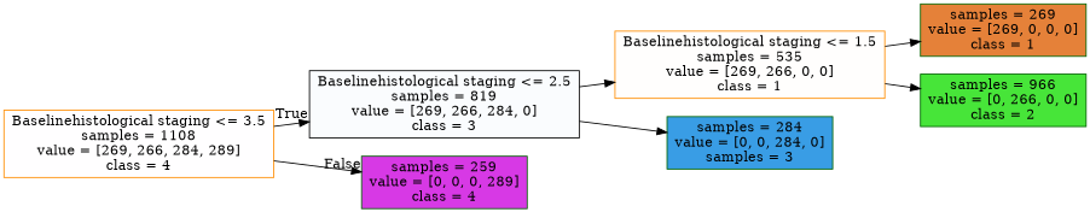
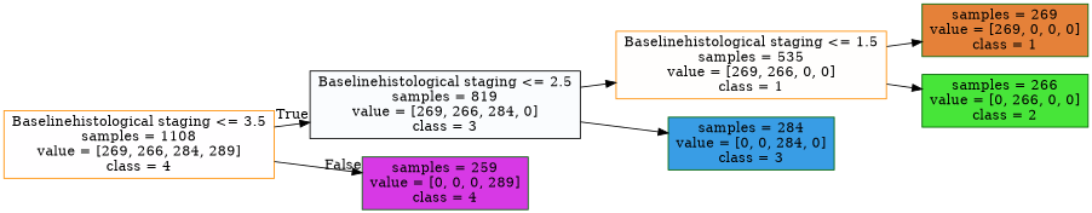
  digraph {
    rankdir=LR
    node [color=darkgreen shape=box style=filled]
    n1 [color=darkorange fillcolor="#fffeff" label="Baselinehistological staging <= 3.5\nsamples = 1108\nvalue = [269, 266, 284, 289]\nclass = 4"]
    n2 [color=black fillcolor="#fafcfe" label="Baselinehistological staging <= 2.5\nsamples = 819\nvalue = [269, 266, 284, 0]\nclass = 3"]
    n3 [fillcolor="#d739e5" label="samples = 259\nvalue = [0, 0, 0, 289]\nclass = 4"]
    n4 [color=darkorange fillcolor="#fffefd" label="Baselinehistological staging <= 1.5\nsamples = 535\nvalue = [269, 266, 0, 0]\nclass = 1"]
-   n5 [fillcolor="#399de5" label="samples = 284\nvalue = [0, 0, 284, 0]\nsamples = 3"]
+   n5 [fillcolor="#399de5" label="samples = 284\nvalue = [0, 0, 284, 0]\nclass = 3"]
    n6 [fillcolor="#e58139" label="samples = 269\nvalue = [269, 0, 0, 0]\nclass = 1"]
-   n7 [fillcolor="#47e539" label="samples = 966\nvalue = [0, 266, 0, 0]\nclass = 2"]
+   n7 [fillcolor="#47e539" label="samples = 266\nvalue = [0, 266, 0, 0]\nclass = 2"]
    n1 -> n2 [headlabel=True labelangle=45 labeldistance=2.5]
    n1 -> n3 [headlabel=False labelangle=-45 labeldistance=2.5]
    n2 -> n4
    n2 -> n5
    n4 -> n6
    n4 -> n7
  }
